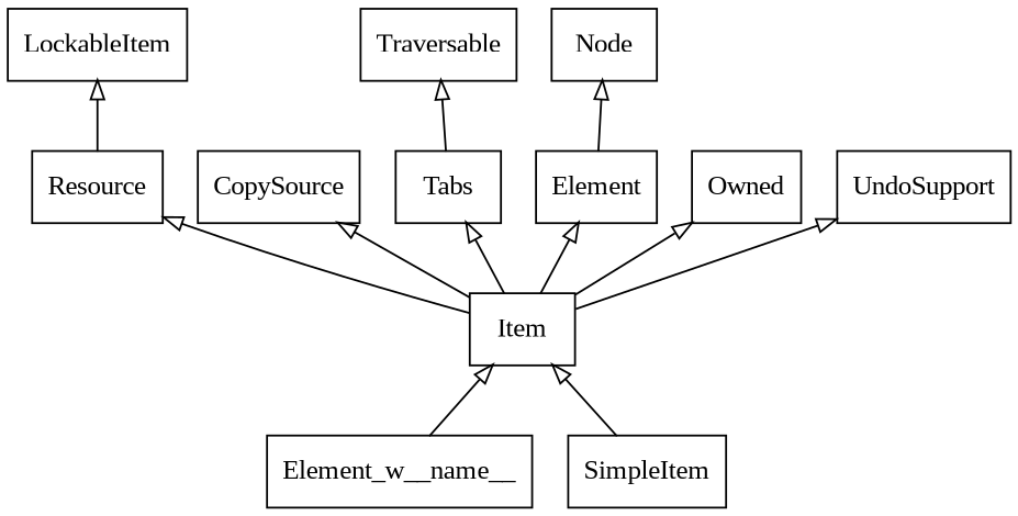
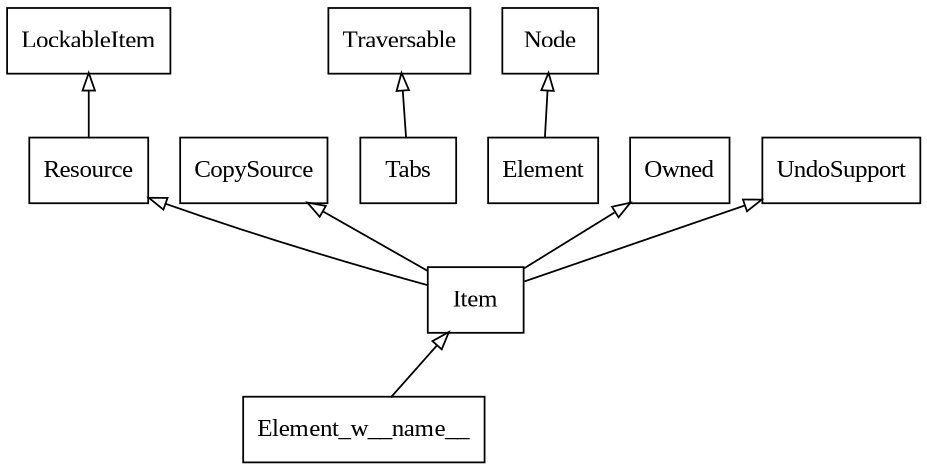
  digraph {
    fontname="Liberation Serif"
    rankdir=BT
    node [fontname="Liberation Serif" shape=record]
    edge [arrowhead=empty arrowtail=none fontname="Liberation Serif"]
    n1 [label=Element_w__name__]
    n2 [label=Item]
    n3 [label=Resource]
    n4 [label=CopySource]
    n5 [label=Tabs]
    n6 [label=Element]
    n7 [label=Owned]
    n8 [label=UndoSupport]
    n9 [label=LockableItem]
    n10 [label=Traversable]
    n11 [label="Node"]
-   n12 [label=SimpleItem]
    n1 -> n2
    n2 -> n3
    n2 -> n4
-   n2 -> n5
-   n2 -> n6
    n2 -> n7
    n2 -> n8
    n3 -> n9
    n5 -> n10
    n6 -> n11
-   n12 -> n2
  }
